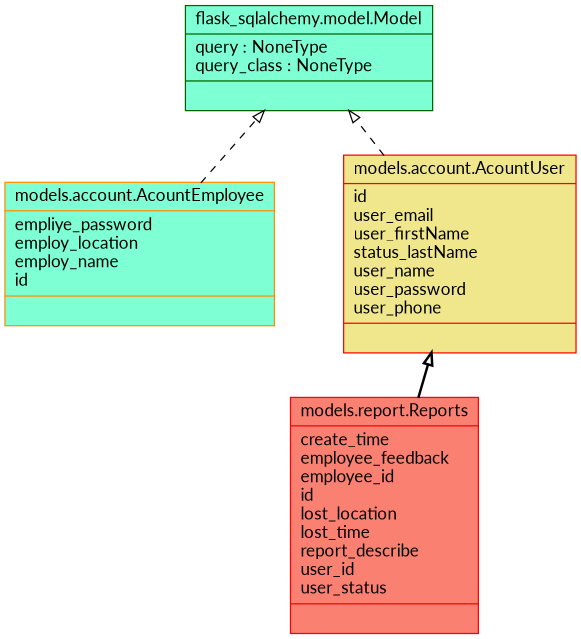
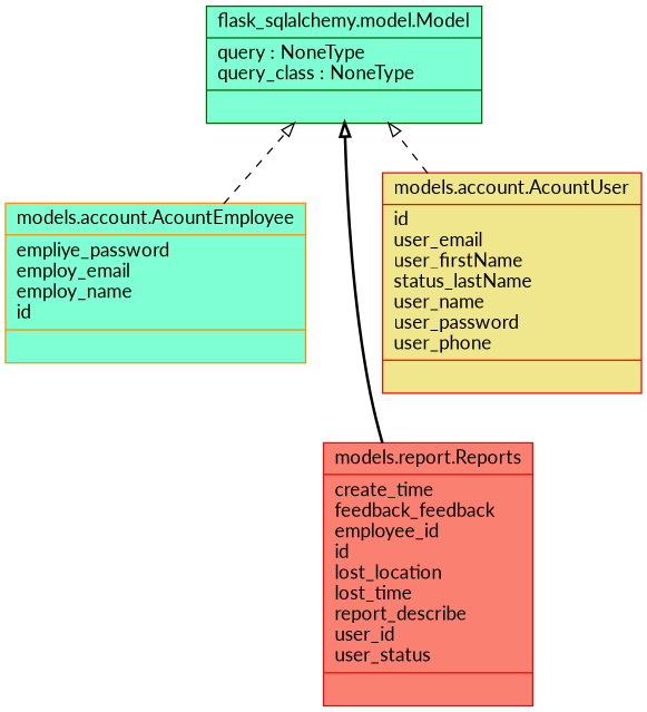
  digraph {
    fontname=Lato
    rankdir=BT
    node [color=red fillcolor=aquamarine fontname=Lato shape=record style=filled]
    edge [arrowhead=empty arrowtail=none fontname=Lato style=dashed]
    n1 [color=darkgreen label="{flask_sqlalchemy.model.Model|query : NoneType\lquery_class : NoneType\l|}"]
-   n2 [color=darkorange label="{models.account.AcountEmployee|empliye_password\lemploy_location\lemploy_name\lid\l|}"]
+   n2 [color=darkorange label="{models.account.AcountEmployee|empliye_password\lemploy_email\lemploy_name\lid\l|}"]
    n3 [fillcolor=khaki label="{models.account.AcountUser|id\luser_email\luser_firstName\lstatus_lastName\luser_name\luser_password\luser_phone\l|}"]
-   n4 [fillcolor=salmon label="{models.report.Reports|create_time\lemployee_feedback\lemployee_id\lid\llost_location\llost_time\lreport_describe\luser_id\luser_status\l|}"]
+   n4 [fillcolor=salmon label="{models.report.Reports|create_time\lfeedback_feedback\lemployee_id\lid\llost_location\llost_time\lreport_describe\luser_id\luser_status\l|}"]
    n2 -> n1
    n3 -> n1
-   n4 -> n3 [style=bold]
+   n4 -> n1 [style=bold]
  }
